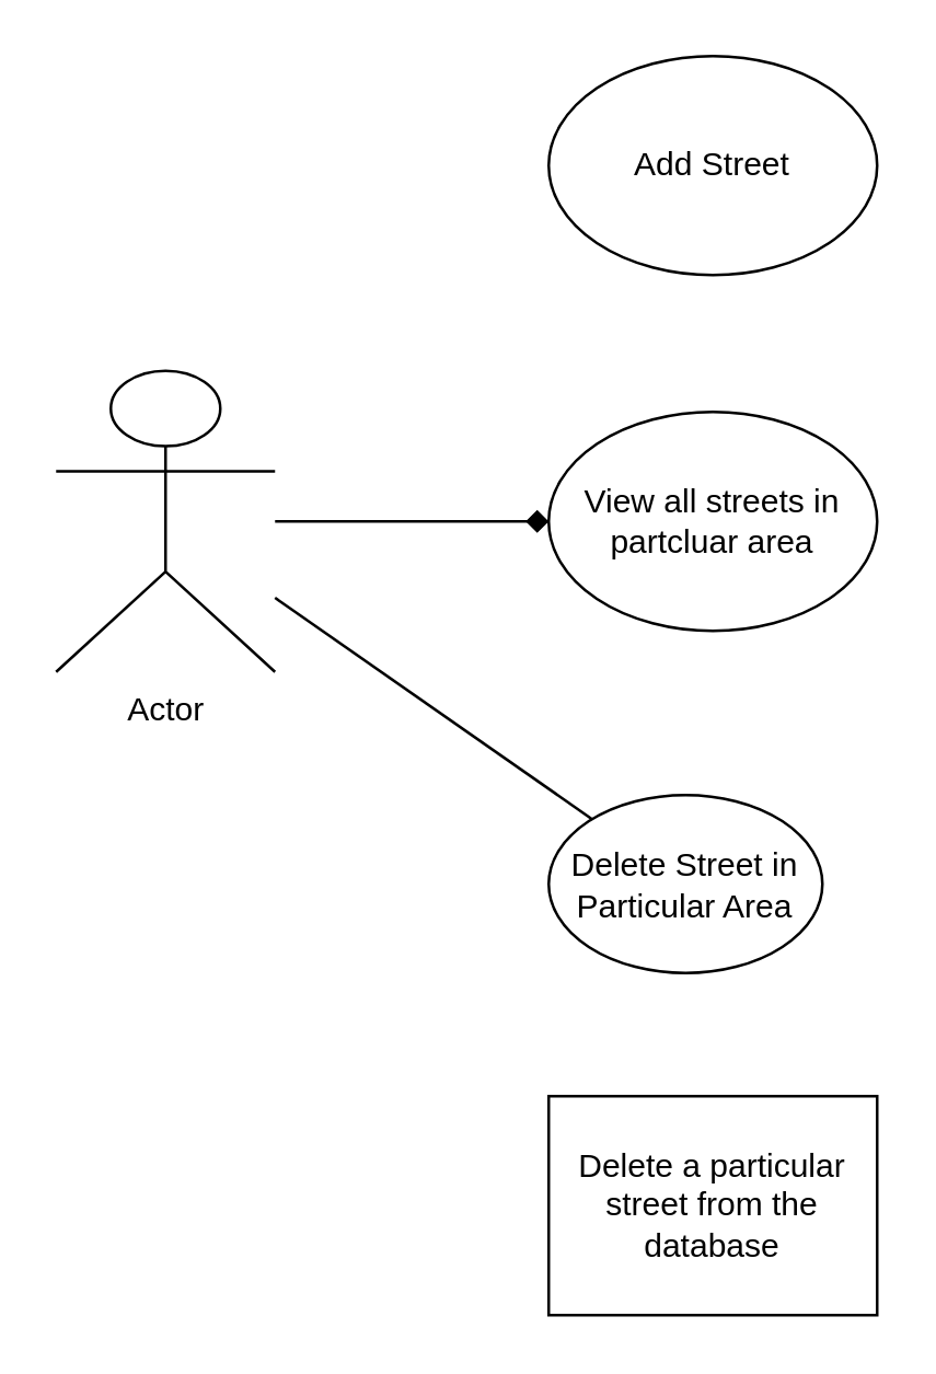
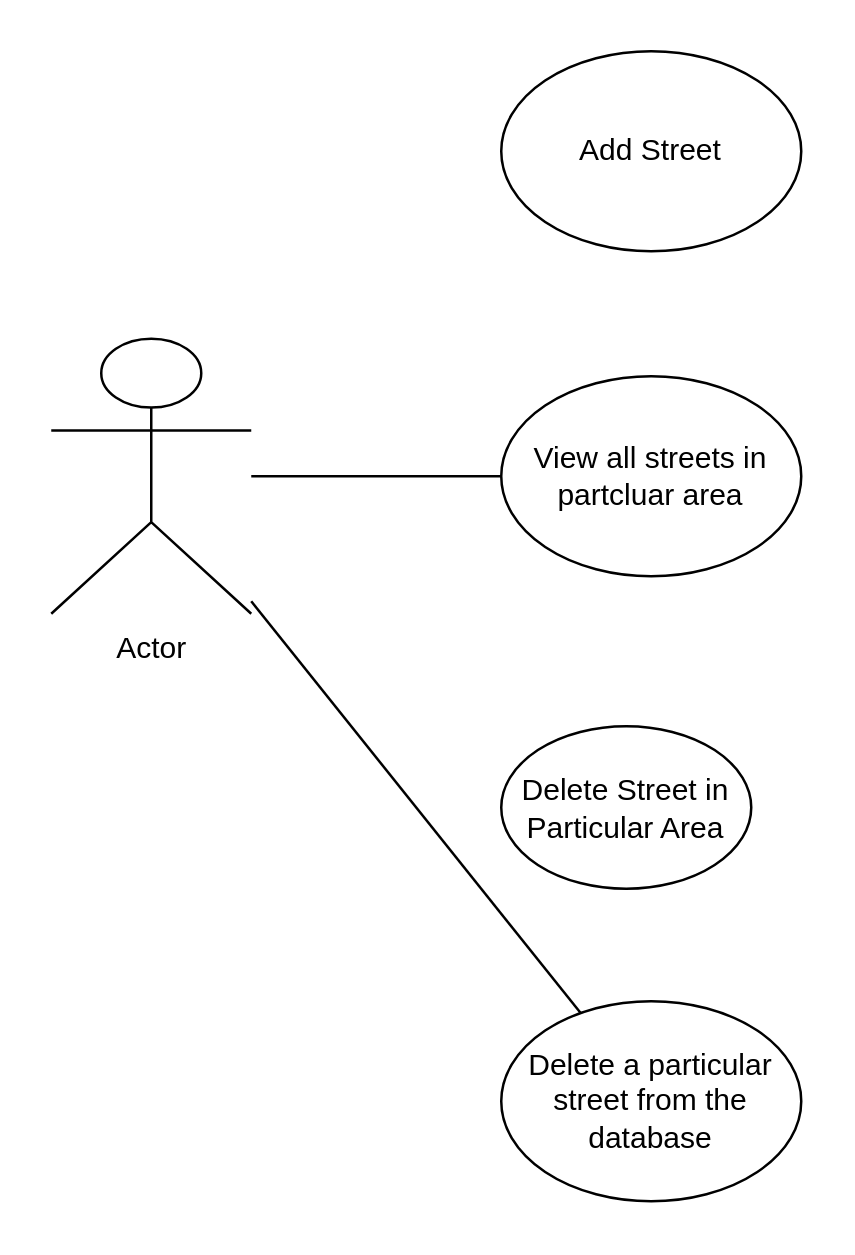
  <mxCell id="0" />
  <mxCell id="1" parent="0" />
  <mxCell id="2" value="Actor" style="shape=umlActor;verticalLabelPosition=bottom;verticalAlign=top;html=1;outlineConnect=0;" vertex="1" parent="1"><mxGeometry x="20" y="135" width="80" height="110" as="geometry" /></mxCell>
  <mxCell id="3" value="Add Street" style="ellipse;whiteSpace=wrap;html=1;" vertex="1" parent="1"><mxGeometry x="200" y="20" width="120" height="80" as="geometry" /></mxCell>
  <mxCell id="4" value="View all streets in partcluar area" style="ellipse;whiteSpace=wrap;html=1;" vertex="1" parent="1"><mxGeometry x="200" y="150" width="120" height="80" as="geometry" /></mxCell>
  <mxCell id="5" value="Delete Street in Particular Area" style="ellipse;whiteSpace=wrap;html=1;" vertex="1" parent="1"><mxGeometry x="200" y="290" width="100" height="65" as="geometry" /></mxCell>
- <mxCell id="6" value="" style="endArrow=diamond;html=1;rounded=0;" edge="1" parent="1" source="2" target="4"><mxGeometry width="50" height="50" relative="1" as="geometry"><mxPoint x="100" y="260" as="sourcePoint" /><mxPoint x="150" y="210" as="targetPoint" /></mxGeometry></mxCell>
- <mxCell id="7" value="" style="endArrow=none;html=1;rounded=0;" edge="1" parent="1" source="2" target="5"><mxGeometry width="50" height="50" relative="1" as="geometry"><mxPoint x="110" y="320" as="sourcePoint" /><mxPoint x="160" y="270" as="targetPoint" /></mxGeometry></mxCell>
- <mxCell id="8" value="Delete a particular street from the database" style="whiteSpace=wrap;html=1;rounded=0;" vertex="1" parent="1"><mxGeometry x="200" y="400" width="120" height="80" as="geometry" /></mxCell>
+ <mxCell id="6" value="" style="endArrow=none;html=1;rounded=0;" edge="1" parent="1" source="2" target="4"><mxGeometry width="50" height="50" relative="1" as="geometry"><mxPoint x="100" y="260" as="sourcePoint" /><mxPoint x="150" y="210" as="targetPoint" /></mxGeometry></mxCell>
+ <mxCell id="7" value="" style="endArrow=none;html=1;rounded=0;" edge="1" parent="1" source="2" target="8"><mxGeometry width="50" height="50" relative="1" as="geometry"><mxPoint x="110" y="320" as="sourcePoint" /><mxPoint x="160" y="270" as="targetPoint" /></mxGeometry></mxCell>
+ <mxCell id="8" value="Delete a particular street from the database" style="ellipse;whiteSpace=wrap;html=1;" vertex="1" parent="1"><mxGeometry x="200" y="400" width="120" height="80" as="geometry" /></mxCell>
